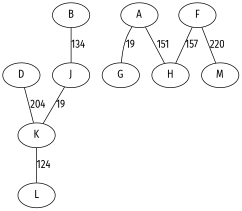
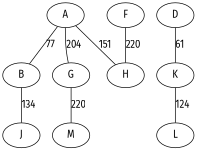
  graph {
    fontname="Fira Sans"
    node [fontname="Fira Sans"]
    edge [fontname="Fira Sans"]
    J
    K
    L
    D
    A
    G
    H
    B
    F
    M
-   J -- K [label=19]
    K -- L [label=124]
-   D -- K [label=204]
-   A -- G [label=19]
+   D -- K [label=61]
+   A -- G [label=204]
    A -- H [label=151]
+   A -- B [label=77]
    B -- J [label=134]
-   F -- H [label=157]
-   F -- M [label=220]
+   F -- H [label=220]
+   G -- M [label=220]
  }
